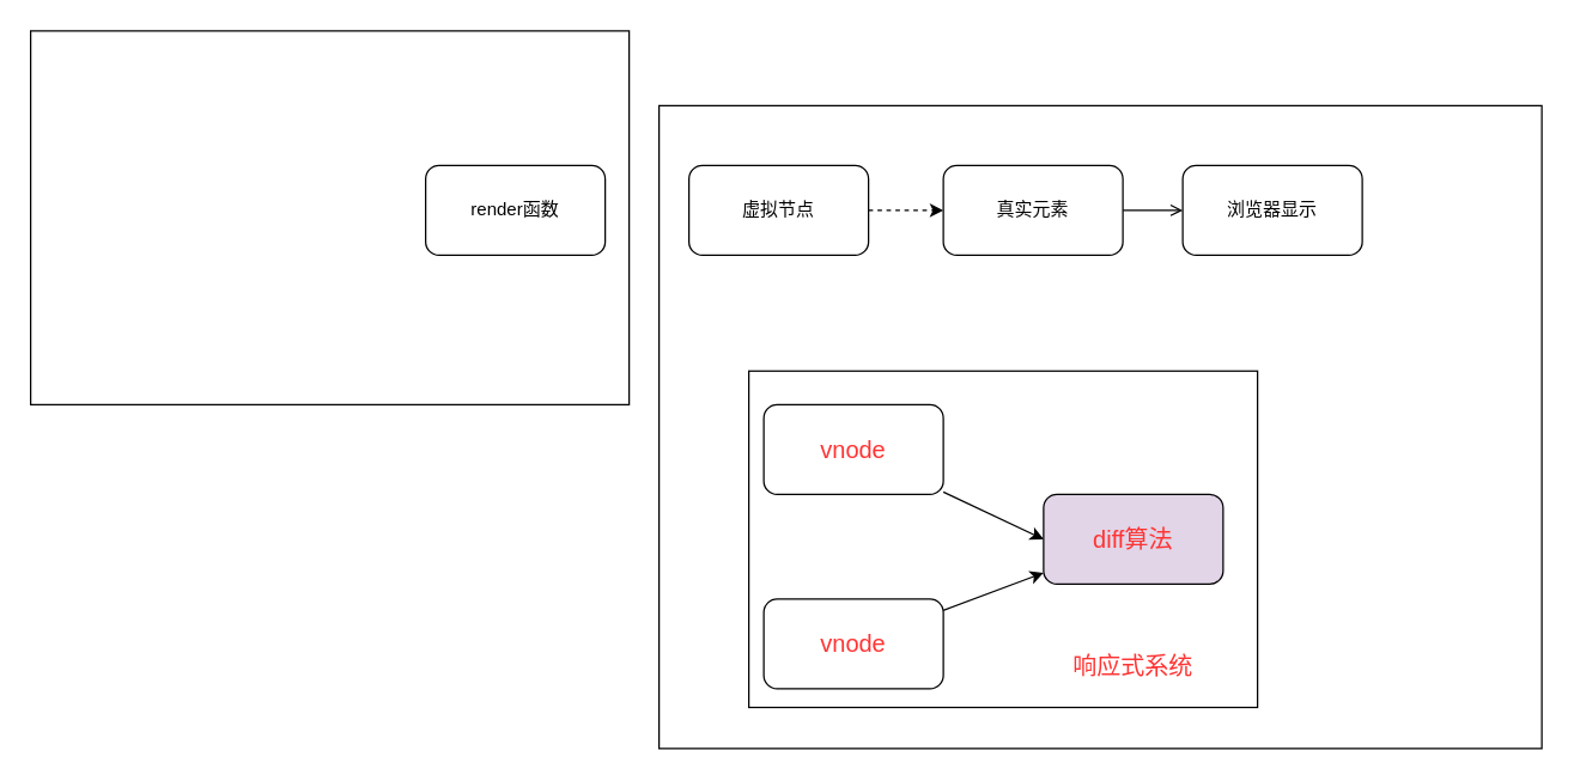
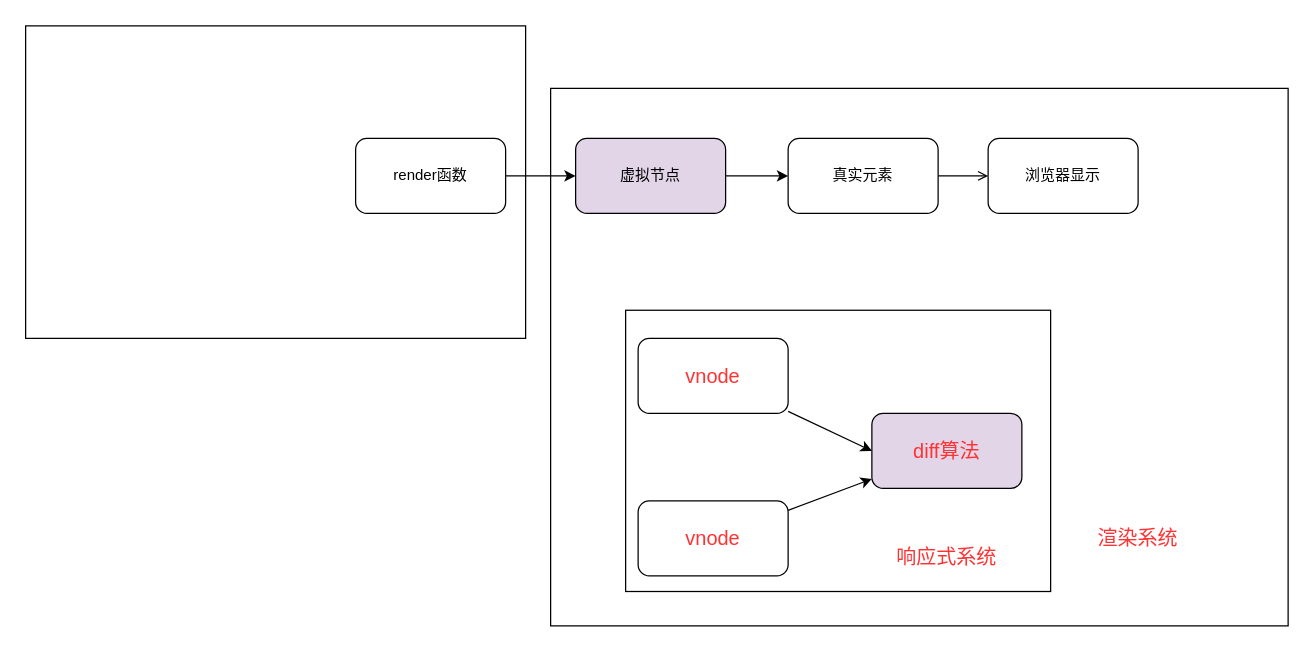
  <mxCell id="0" />
  <mxCell id="1" parent="0" />
  <mxCell id="2" value="" style="rounded=0;whiteSpace=wrap;html=1;" vertex="1" parent="1"><mxGeometry x="440" y="70" width="590" height="430" as="geometry" /></mxCell>
  <mxCell id="3" value="" style="rounded=0;whiteSpace=wrap;html=1;fontSize=16;fontColor=#FF3333;" vertex="1" parent="1"><mxGeometry x="500" y="247.5" width="340" height="225" as="geometry" /></mxCell>
  <mxCell id="4" value="" style="rounded=0;whiteSpace=wrap;html=1;fontSize=16;fontColor=#FF3333;" vertex="1" parent="1"><mxGeometry x="20" y="20" width="400" height="250" as="geometry" /></mxCell>
+ <mxCell id="5" style="edgeStyle=none;html=1;" parent="1" source="6" target="8" edge="1"><mxGeometry relative="1" as="geometry" /></mxCell>
  <mxCell id="6" value="render函数" style="rounded=1;whiteSpace=wrap;html=1;" parent="1" vertex="1"><mxGeometry x="284" y="110" width="120" height="60" as="geometry" /></mxCell>
- <mxCell id="7" style="edgeStyle=none;html=1;dashed=1;" edge="1" parent="1" source="8" target="10"><mxGeometry relative="1" as="geometry" /></mxCell>
- <mxCell id="8" value="虚拟节点" style="rounded=1;whiteSpace=wrap;html=1;" parent="1" vertex="1"><mxGeometry x="460" y="110" width="120" height="60" as="geometry" /></mxCell>
+ <mxCell id="7" style="edgeStyle=none;html=1;" edge="1" parent="1" source="8" target="10"><mxGeometry relative="1" as="geometry" /></mxCell>
+ <mxCell id="8" value="虚拟节点" style="rounded=1;whiteSpace=wrap;html=1;fillColor=#e1d5e7;" parent="1" vertex="1"><mxGeometry x="460" y="110" width="120" height="60" as="geometry" /></mxCell>
  <mxCell id="9" style="edgeStyle=none;html=1;endArrow=open;" parent="1" source="10" target="11" edge="1"><mxGeometry relative="1" as="geometry" /></mxCell>
  <mxCell id="10" value="真实元素" style="rounded=1;whiteSpace=wrap;html=1;" parent="1" vertex="1"><mxGeometry x="630" y="110" width="120" height="60" as="geometry" /></mxCell>
  <mxCell id="11" value="浏览器显示" style="rounded=1;whiteSpace=wrap;html=1;" parent="1" vertex="1"><mxGeometry x="790" y="110" width="120" height="60" as="geometry" /></mxCell>
+ <mxCell id="12" value="&lt;font style=&quot;font-size: 16px&quot;&gt;渲染系统&lt;/font&gt;" style="text;html=1;strokeColor=none;fillColor=none;align=center;verticalAlign=middle;whiteSpace=wrap;rounded=0;fontColor=#FF3333;" vertex="1" parent="1"><mxGeometry x="860" y="415" width="100" height="30" as="geometry" /></mxCell>
  <mxCell id="13" style="edgeStyle=none;html=1;entryX=0;entryY=0.5;entryDx=0;entryDy=0;fontSize=16;fontColor=#FF3333;" edge="1" parent="1" source="14" target="17"><mxGeometry relative="1" as="geometry" /></mxCell>
  <mxCell id="14" value="vnode" style="rounded=1;whiteSpace=wrap;html=1;fontSize=16;fontColor=#FF3333;" vertex="1" parent="1"><mxGeometry x="510" y="270" width="120" height="60" as="geometry" /></mxCell>
  <mxCell id="15" style="edgeStyle=none;html=1;fontSize=16;fontColor=#FF3333;" edge="1" parent="1" source="16" target="17"><mxGeometry relative="1" as="geometry" /></mxCell>
  <mxCell id="16" value="vnode" style="rounded=1;whiteSpace=wrap;html=1;fontSize=16;fontColor=#FF3333;" vertex="1" parent="1"><mxGeometry x="510" y="400" width="120" height="60" as="geometry" /></mxCell>
  <mxCell id="17" value="diff算法" style="rounded=1;whiteSpace=wrap;html=1;fontSize=16;fontColor=#FF3333;fillColor=#e1d5e7;" vertex="1" parent="1"><mxGeometry x="697" y="330" width="120" height="60" as="geometry" /></mxCell>
  <mxCell id="18" value="&lt;font style=&quot;font-size: 16px&quot;&gt;响应式系统&lt;/font&gt;" style="text;html=1;strokeColor=none;fillColor=none;align=center;verticalAlign=middle;whiteSpace=wrap;rounded=0;fontColor=#FF3333;" vertex="1" parent="1"><mxGeometry x="707" y="430" width="100" height="30" as="geometry" /></mxCell>
